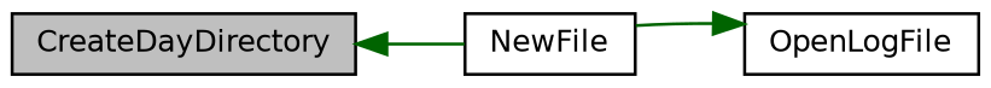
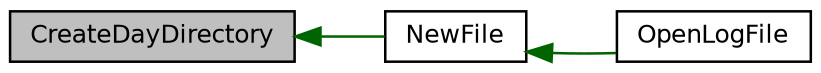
  digraph {
    rankdir=LR
    node [color=black fillcolor=white fontname=Helvetica fontsize=10 shape=record style=filled]
    edge [color=darkgreen dir=back fontname=Helvetica fontsize=10 labelfontname=Helvetica labelfontsize=10 style=solid]
    n1 [fillcolor=grey75 fontcolor=black height=0.2 label=CreateDayDirectory width=0.4]
    n2 [height=0.2 label=NewFile width=0.4]
    n3 [height=0.2 label=OpenLogFile width=0.4]
    n1 -> n2
-   n3 -> n2
+   n2 -> n3
  }
